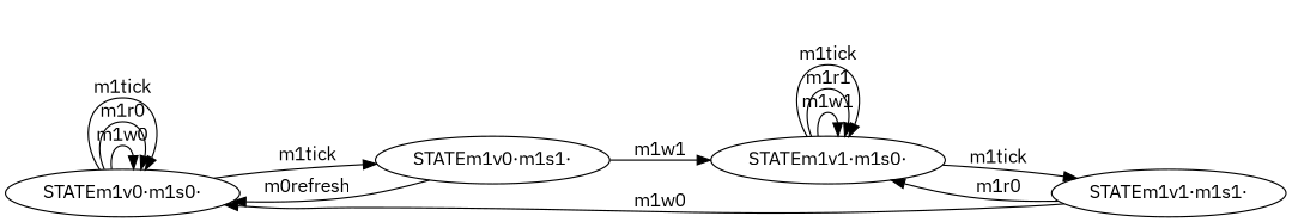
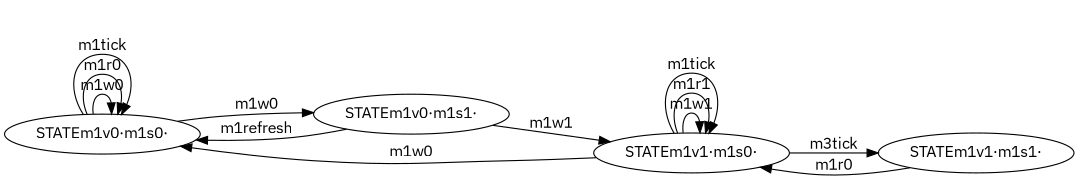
  digraph {
    fontname="IBM Plex Sans"
    rankdir=LR
    node [fontname="IBM Plex Sans"]
    edge [fontname="IBM Plex Sans"]
    "STATEm1v0·m1s0·"
    "STATEm1v0·m1s1·"
    "STATEm1v1·m1s0·"
    "STATEm1v1·m1s1·"
    "STATEm1v0·m1s0·" -> "STATEm1v0·m1s0·" [label=m1w0]
    "STATEm1v0·m1s0·" -> "STATEm1v0·m1s0·" [label=m1r0]
    "STATEm1v0·m1s0·" -> "STATEm1v0·m1s0·" [label=m1tick]
-   "STATEm1v0·m1s0·" -> "STATEm1v0·m1s1·" [label=m1tick]
-   "STATEm1v0·m1s1·" -> "STATEm1v0·m1s0·" [label=m0refresh]
+   "STATEm1v0·m1s0·" -> "STATEm1v0·m1s1·" [label=m1w0]
+   "STATEm1v0·m1s1·" -> "STATEm1v0·m1s0·" [label=m1refresh]
    "STATEm1v0·m1s1·" -> "STATEm1v1·m1s0·" [label=m1w1]
-   "STATEm1v1·m1s1·" -> "STATEm1v0·m1s0·" [label=m1w0]
+   "STATEm1v1·m1s0·" -> "STATEm1v0·m1s0·" [label=m1w0]
    "STATEm1v1·m1s0·" -> "STATEm1v1·m1s0·" [label=m1w1]
    "STATEm1v1·m1s0·" -> "STATEm1v1·m1s0·" [label=m1r1]
    "STATEm1v1·m1s0·" -> "STATEm1v1·m1s0·" [label=m1tick]
-   "STATEm1v1·m1s0·" -> "STATEm1v1·m1s1·" [label=m1tick]
+   "STATEm1v1·m1s0·" -> "STATEm1v1·m1s1·" [label=m3tick]
    "STATEm1v1·m1s1·" -> "STATEm1v1·m1s0·" [label=m1r0]
  }
